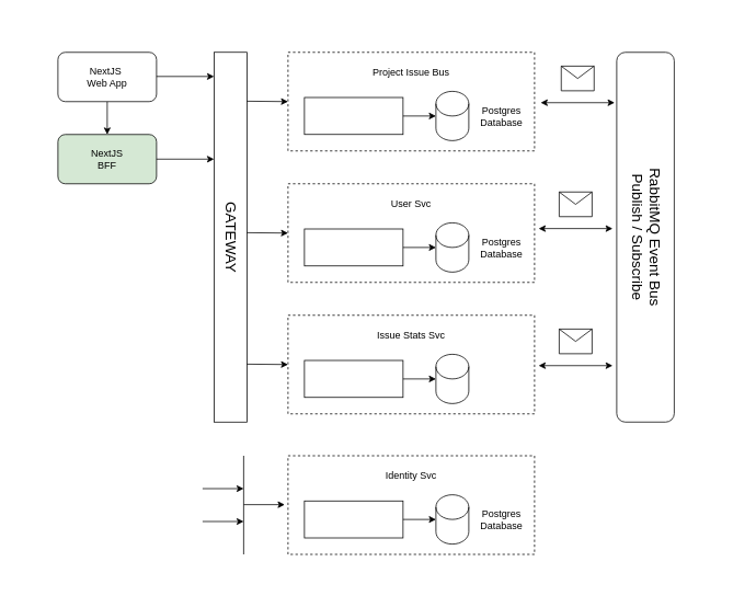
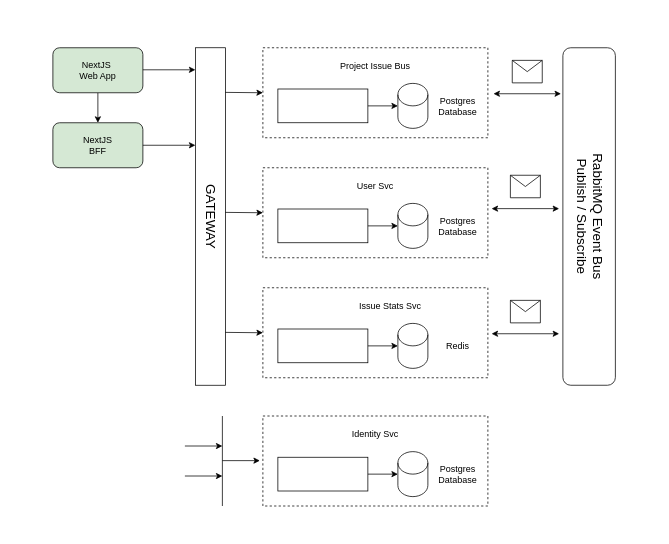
  <mxCell id="0" />
  <mxCell id="1" parent="0" />
  <mxCell id="2" value="NextJS&lt;div&gt;BFF&lt;/div&gt;" style="rounded=1;whiteSpace=wrap;html=1;fillColor=#d5e8d4;" parent="1" vertex="1"><mxGeometry x="70" y="163" width="120" height="60" as="geometry" /></mxCell>
  <mxCell id="3" value="&lt;font style=&quot;font-size: 18px;&quot;&gt;GATEWAY&lt;/font&gt;" style="rounded=0;whiteSpace=wrap;html=1;flipV=1;flipH=0;textDirection=vertical-lr;spacing=2;" parent="1" vertex="1"><mxGeometry x="260" y="63" width="40" height="450" as="geometry" /></mxCell>
  <mxCell id="4" style="edgeStyle=orthogonalEdgeStyle;rounded=0;orthogonalLoop=1;jettySize=auto;html=1;exitX=0.5;exitY=1;exitDx=0;exitDy=0;entryX=0.5;entryY=0;entryDx=0;entryDy=0;" parent="1" source="5" target="2" edge="1"><mxGeometry relative="1" as="geometry" /></mxCell>
- <mxCell id="5" value="NextJS&amp;nbsp;&lt;div&gt;Web App&lt;/div&gt;" style="rounded=1;whiteSpace=wrap;html=1;" parent="1" vertex="1"><mxGeometry x="70" y="63" width="120" height="60" as="geometry" /></mxCell>
+ <mxCell id="5" value="NextJS&amp;nbsp;&lt;div&gt;Web App&lt;/div&gt;" style="rounded=1;whiteSpace=wrap;html=1;fillColor=#d5e8d4;" parent="1" vertex="1"><mxGeometry x="70" y="63" width="120" height="60" as="geometry" /></mxCell>
  <mxCell id="6" value="" style="group" parent="1" vertex="1" connectable="0"><mxGeometry x="350" y="63" width="300" height="120" as="geometry" /></mxCell>
  <mxCell id="7" value="" style="rounded=0;whiteSpace=wrap;html=1;glass=0;shadow=0;dashed=1;" parent="6" vertex="1"><mxGeometry width="300" height="120" as="geometry" /></mxCell>
  <mxCell id="8" value="" style="rounded=0;whiteSpace=wrap;html=1;" parent="6" vertex="1"><mxGeometry x="20" y="55" width="120" height="45" as="geometry" /></mxCell>
  <mxCell id="9" value="" style="shape=cylinder3;whiteSpace=wrap;html=1;boundedLbl=1;backgroundOutline=1;size=15;" parent="6" vertex="1"><mxGeometry x="180" y="47.5" width="40" height="60" as="geometry" /></mxCell>
  <mxCell id="10" value="Postgres Database" style="text;html=1;align=center;verticalAlign=middle;whiteSpace=wrap;rounded=0;" parent="6" vertex="1"><mxGeometry x="230" y="62.5" width="60" height="30" as="geometry" /></mxCell>
  <mxCell id="11" style="edgeStyle=orthogonalEdgeStyle;rounded=0;orthogonalLoop=1;jettySize=auto;html=1;exitX=1;exitY=0.5;exitDx=0;exitDy=0;entryX=0;entryY=0.5;entryDx=0;entryDy=0;entryPerimeter=0;" parent="6" source="8" target="9" edge="1"><mxGeometry relative="1" as="geometry" /></mxCell>
  <mxCell id="12" value="Project Issue Bus" style="text;html=1;align=center;verticalAlign=middle;whiteSpace=wrap;rounded=0;" parent="6" vertex="1"><mxGeometry x="90" y="10" width="120" height="30" as="geometry" /></mxCell>
  <mxCell id="13" value="" style="group" parent="1" vertex="1" connectable="0"><mxGeometry x="350" y="223" width="300" height="120" as="geometry" /></mxCell>
  <mxCell id="14" value="" style="rounded=0;whiteSpace=wrap;html=1;glass=0;shadow=0;dashed=1;" parent="13" vertex="1"><mxGeometry width="300" height="120" as="geometry" /></mxCell>
  <mxCell id="15" value="" style="rounded=0;whiteSpace=wrap;html=1;" parent="13" vertex="1"><mxGeometry x="20" y="55" width="120" height="45" as="geometry" /></mxCell>
  <mxCell id="16" value="" style="shape=cylinder3;whiteSpace=wrap;html=1;boundedLbl=1;backgroundOutline=1;size=15;" parent="13" vertex="1"><mxGeometry x="180" y="47.5" width="40" height="60" as="geometry" /></mxCell>
  <mxCell id="17" value="Postgres Database" style="text;html=1;align=center;verticalAlign=middle;whiteSpace=wrap;rounded=0;" parent="13" vertex="1"><mxGeometry x="230" y="62.5" width="60" height="30" as="geometry" /></mxCell>
  <mxCell id="18" style="edgeStyle=orthogonalEdgeStyle;rounded=0;orthogonalLoop=1;jettySize=auto;html=1;exitX=1;exitY=0.5;exitDx=0;exitDy=0;entryX=0;entryY=0.5;entryDx=0;entryDy=0;entryPerimeter=0;" parent="13" source="15" target="16" edge="1"><mxGeometry relative="1" as="geometry" /></mxCell>
  <mxCell id="19" value="User Svc" style="text;html=1;align=center;verticalAlign=middle;whiteSpace=wrap;rounded=0;" parent="13" vertex="1"><mxGeometry x="90" y="10" width="120" height="30" as="geometry" /></mxCell>
  <mxCell id="20" value="" style="group" parent="1" vertex="1" connectable="0"><mxGeometry x="350" y="383" width="300" height="120" as="geometry" /></mxCell>
  <mxCell id="21" value="" style="rounded=0;whiteSpace=wrap;html=1;glass=0;shadow=0;dashed=1;" parent="20" vertex="1"><mxGeometry width="300" height="120" as="geometry" /></mxCell>
  <mxCell id="22" value="" style="rounded=0;whiteSpace=wrap;html=1;" parent="20" vertex="1"><mxGeometry x="20" y="55" width="120" height="45" as="geometry" /></mxCell>
  <mxCell id="23" value="" style="shape=cylinder3;whiteSpace=wrap;html=1;boundedLbl=1;backgroundOutline=1;size=15;" parent="20" vertex="1"><mxGeometry x="180" y="47.5" width="40" height="60" as="geometry" /></mxCell>
+ <mxCell id="24" value="Redis" style="text;html=1;align=center;verticalAlign=middle;whiteSpace=wrap;rounded=0;" parent="20" vertex="1"><mxGeometry x="230" y="62.5" width="60" height="30" as="geometry" /></mxCell>
  <mxCell id="25" style="edgeStyle=orthogonalEdgeStyle;rounded=0;orthogonalLoop=1;jettySize=auto;html=1;exitX=1;exitY=0.5;exitDx=0;exitDy=0;entryX=0;entryY=0.5;entryDx=0;entryDy=0;entryPerimeter=0;" parent="20" source="22" target="23" edge="1"><mxGeometry relative="1" as="geometry" /></mxCell>
- <mxCell id="26" value="Issue Stats Svc" style="text;html=1;align=center;verticalAlign=middle;whiteSpace=wrap;rounded=0;" parent="20" vertex="1"><mxGeometry x="90" y="10" width="120" height="30" as="geometry" /></mxCell>
+ <mxCell id="26" value="Issue Stats Svc" style="text;html=1;align=center;verticalAlign=middle;whiteSpace=wrap;rounded=0;" parent="20" vertex="1"><mxGeometry x="110" y="10" width="120" height="30" as="geometry" /></mxCell>
  <mxCell id="27" value="&lt;span style=&quot;font-size: 18px;&quot;&gt;Publish / Subscribe&lt;/span&gt;&lt;div&gt;&lt;span style=&quot;font-size: 18px;&quot;&gt;RabbitMQ Event Bus&lt;/span&gt;&lt;/div&gt;" style="rounded=1;whiteSpace=wrap;html=1;flipV=1;flipH=0;textDirection=vertical-lr;spacing=2;" parent="1" vertex="1"><mxGeometry x="750" y="63" width="70" height="450" as="geometry" /></mxCell>
  <mxCell id="28" value="" style="endArrow=classic;html=1;rounded=0;" parent="1" edge="1"><mxGeometry width="50" height="50" relative="1" as="geometry"><mxPoint x="300" y="122.5" as="sourcePoint" /><mxPoint x="350" y="123" as="targetPoint" /></mxGeometry></mxCell>
  <mxCell id="29" value="" style="endArrow=classic;html=1;rounded=0;" parent="1" edge="1"><mxGeometry width="50" height="50" relative="1" as="geometry"><mxPoint x="300" y="282.5" as="sourcePoint" /><mxPoint x="350" y="283" as="targetPoint" /></mxGeometry></mxCell>
  <mxCell id="30" value="" style="endArrow=classic;html=1;rounded=0;" parent="1" edge="1"><mxGeometry width="50" height="50" relative="1" as="geometry"><mxPoint x="300" y="442.5" as="sourcePoint" /><mxPoint x="350" y="443" as="targetPoint" /></mxGeometry></mxCell>
  <mxCell id="31" value="" style="group" parent="1" vertex="1" connectable="0"><mxGeometry x="652.5" y="79.82" width="90" height="44.5" as="geometry" /></mxCell>
  <mxCell id="32" value="" style="shape=message;html=1;html=1;outlineConnect=0;labelPosition=center;verticalLabelPosition=bottom;align=center;verticalAlign=top;" parent="31" vertex="1"><mxGeometry x="30" width="40" height="30" as="geometry" /></mxCell>
  <mxCell id="33" value="" style="endArrow=classic;startArrow=classic;html=1;rounded=0;" parent="1" edge="1"><mxGeometry width="50" height="50" relative="1" as="geometry"><mxPoint x="657.5" y="124.32" as="sourcePoint" /><mxPoint x="747.5" y="124.32" as="targetPoint" /></mxGeometry></mxCell>
  <mxCell id="34" value="" style="group" parent="1" vertex="1" connectable="0"><mxGeometry x="650" y="233" width="90" height="44.5" as="geometry" /></mxCell>
  <mxCell id="35" value="" style="shape=message;html=1;html=1;outlineConnect=0;labelPosition=center;verticalLabelPosition=bottom;align=center;verticalAlign=top;" parent="34" vertex="1"><mxGeometry x="30" width="40" height="30" as="geometry" /></mxCell>
  <mxCell id="36" value="" style="endArrow=classic;startArrow=classic;html=1;rounded=0;" parent="1" edge="1"><mxGeometry width="50" height="50" relative="1" as="geometry"><mxPoint x="655" y="277.5" as="sourcePoint" /><mxPoint x="745" y="277.5" as="targetPoint" /></mxGeometry></mxCell>
  <mxCell id="37" value="" style="group" parent="1" vertex="1" connectable="0"><mxGeometry x="650" y="399.82" width="90" height="44.5" as="geometry" /></mxCell>
  <mxCell id="38" value="" style="shape=message;html=1;html=1;outlineConnect=0;labelPosition=center;verticalLabelPosition=bottom;align=center;verticalAlign=top;" parent="37" vertex="1"><mxGeometry x="30" width="40" height="30" as="geometry" /></mxCell>
  <mxCell id="39" value="" style="endArrow=classic;startArrow=classic;html=1;rounded=0;" parent="1" edge="1"><mxGeometry width="50" height="50" relative="1" as="geometry"><mxPoint x="655" y="444.32" as="sourcePoint" /><mxPoint x="745" y="444.32" as="targetPoint" /></mxGeometry></mxCell>
  <mxCell id="40" value="" style="endArrow=classic;html=1;rounded=0;" parent="1" source="2" edge="1"><mxGeometry width="50" height="50" relative="1" as="geometry"><mxPoint x="220" y="192.5" as="sourcePoint" /><mxPoint x="260" y="193" as="targetPoint" /></mxGeometry></mxCell>
  <mxCell id="41" value="" style="group" parent="1" vertex="1" connectable="0"><mxGeometry x="350" y="554" width="300" height="120" as="geometry" /></mxCell>
  <mxCell id="42" value="" style="rounded=0;whiteSpace=wrap;html=1;glass=0;shadow=0;dashed=1;" parent="41" vertex="1"><mxGeometry width="300" height="120" as="geometry" /></mxCell>
  <mxCell id="43" value="" style="rounded=0;whiteSpace=wrap;html=1;" parent="41" vertex="1"><mxGeometry x="20" y="55" width="120" height="45" as="geometry" /></mxCell>
  <mxCell id="44" value="" style="shape=cylinder3;whiteSpace=wrap;html=1;boundedLbl=1;backgroundOutline=1;size=15;" parent="41" vertex="1"><mxGeometry x="180" y="47.5" width="40" height="60" as="geometry" /></mxCell>
  <mxCell id="45" value="Postgres Database" style="text;html=1;align=center;verticalAlign=middle;whiteSpace=wrap;rounded=0;" parent="41" vertex="1"><mxGeometry x="230" y="62.5" width="60" height="30" as="geometry" /></mxCell>
  <mxCell id="46" style="edgeStyle=orthogonalEdgeStyle;rounded=0;orthogonalLoop=1;jettySize=auto;html=1;exitX=1;exitY=0.5;exitDx=0;exitDy=0;entryX=0;entryY=0.5;entryDx=0;entryDy=0;entryPerimeter=0;" parent="41" source="43" target="44" edge="1"><mxGeometry relative="1" as="geometry" /></mxCell>
  <mxCell id="47" value="Identity Svc" style="text;html=1;align=center;verticalAlign=middle;whiteSpace=wrap;rounded=0;" parent="41" vertex="1"><mxGeometry x="90" y="10" width="120" height="30" as="geometry" /></mxCell>
  <mxCell id="48" value="" style="endArrow=none;html=1;rounded=0;strokeWidth=1;" parent="1" edge="1"><mxGeometry width="50" height="50" relative="1" as="geometry"><mxPoint x="296" y="674" as="sourcePoint" /><mxPoint x="296" y="554" as="targetPoint" /></mxGeometry></mxCell>
  <mxCell id="49" value="" style="endArrow=classic;html=1;rounded=0;strokeWidth=1;" parent="1" edge="1"><mxGeometry width="50" height="50" relative="1" as="geometry"><mxPoint x="296" y="613.5" as="sourcePoint" /><mxPoint x="346" y="613.5" as="targetPoint" /></mxGeometry></mxCell>
  <mxCell id="50" value="" style="endArrow=classic;html=1;rounded=0;strokeWidth=1;" parent="1" edge="1"><mxGeometry width="50" height="50" relative="1" as="geometry"><mxPoint x="246" y="594" as="sourcePoint" /><mxPoint x="296" y="594" as="targetPoint" /></mxGeometry></mxCell>
  <mxCell id="51" value="" style="endArrow=classic;html=1;rounded=0;strokeWidth=1;" parent="1" edge="1"><mxGeometry width="50" height="50" relative="1" as="geometry"><mxPoint x="246" y="634" as="sourcePoint" /><mxPoint x="296" y="634" as="targetPoint" /></mxGeometry></mxCell>
  <mxCell id="52" value="" style="endArrow=classic;html=1;rounded=0;" parent="1" edge="1"><mxGeometry width="50" height="50" relative="1" as="geometry"><mxPoint x="190" y="92.41" as="sourcePoint" /><mxPoint x="260" y="92.41" as="targetPoint" /></mxGeometry></mxCell>
  <mxCell id="53" value="" style="rounded=0;whiteSpace=wrap;html=1;fillColor=none;strokeColor=none;" vertex="1" parent="1"><mxGeometry y="20" width="850" height="683" as="geometry" x="20" /></mxCell>
